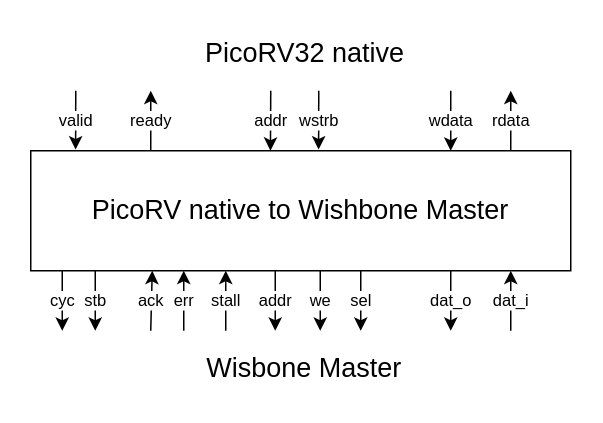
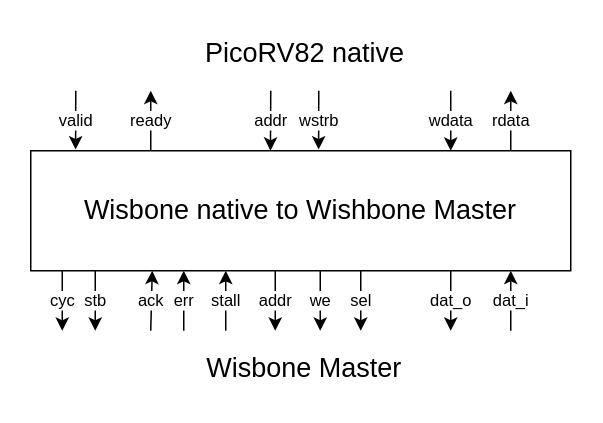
  <mxCell id="0" />
  <mxCell id="1" parent="0" />
  <mxCell id="2" value="valid" style="endArrow=classic;html=1;rounded=0;entryX=0.068;entryY=-0.013;entryDx=0;entryDy=0;entryPerimeter=0;" edge="1" parent="1"><mxGeometry width="50" height="50" relative="1" as="geometry"><mxPoint x="50" y="60" as="sourcePoint" /><mxPoint x="49.92" y="99.22" as="targetPoint" /></mxGeometry></mxCell>
  <mxCell id="3" value="ready" style="endArrow=classic;html=1;rounded=0;" edge="1" parent="1"><mxGeometry width="50" height="50" relative="1" as="geometry"><mxPoint x="100" y="100" as="sourcePoint" /><mxPoint x="100" y="60" as="targetPoint" /></mxGeometry></mxCell>
  <mxCell id="4" value="addr" style="endArrow=classic;html=1;rounded=0;entryX=0.295;entryY=0;entryDx=0;entryDy=0;entryPerimeter=0;" edge="1" parent="1"><mxGeometry width="50" height="50" relative="1" as="geometry"><mxPoint x="180" y="60" as="sourcePoint" /><mxPoint x="179.8" y="100" as="targetPoint" /></mxGeometry></mxCell>
  <mxCell id="5" value="wdata" style="endArrow=classic;html=1;rounded=0;" edge="1" parent="1"><mxGeometry width="50" height="50" relative="1" as="geometry"><mxPoint x="300" y="60" as="sourcePoint" /><mxPoint x="300" y="100" as="targetPoint" /></mxGeometry></mxCell>
  <mxCell id="6" value="rdata" style="endArrow=classic;html=1;rounded=0;" edge="1" parent="1"><mxGeometry width="50" height="50" relative="1" as="geometry"><mxPoint x="340" y="100" as="sourcePoint" /><mxPoint x="340" y="60" as="targetPoint" /></mxGeometry></mxCell>
  <mxCell id="7" value="wstrb" style="endArrow=classic;html=1;rounded=0;entryX=0.368;entryY=-0.013;entryDx=0;entryDy=0;entryPerimeter=0;" edge="1" parent="1"><mxGeometry width="50" height="50" relative="1" as="geometry"><mxPoint x="212" y="60" as="sourcePoint" /><mxPoint x="211.92" y="99.22" as="targetPoint" /></mxGeometry></mxCell>
  <mxCell id="8" value="cyc" style="endArrow=classic;html=1;rounded=0;" edge="1" parent="1"><mxGeometry width="50" height="50" relative="1" as="geometry"><mxPoint x="41" y="180" as="sourcePoint" /><mxPoint x="41" y="220" as="targetPoint" /></mxGeometry></mxCell>
  <mxCell id="9" value="stb" style="endArrow=classic;html=1;rounded=0;" edge="1" parent="1"><mxGeometry width="50" height="50" relative="1" as="geometry"><mxPoint x="63" y="180" as="sourcePoint" /><mxPoint x="63" y="220" as="targetPoint" /></mxGeometry></mxCell>
  <mxCell id="10" value="addr" style="endArrow=classic;html=1;rounded=0;" edge="1" parent="1"><mxGeometry width="50" height="50" relative="1" as="geometry"><mxPoint x="183" y="180" as="sourcePoint" /><mxPoint x="183" y="220" as="targetPoint" /></mxGeometry></mxCell>
  <mxCell id="11" value="dat_o" style="endArrow=classic;html=1;rounded=0;" edge="1" parent="1"><mxGeometry width="50" height="50" relative="1" as="geometry"><mxPoint x="300" y="180" as="sourcePoint" /><mxPoint x="300" y="220" as="targetPoint" /></mxGeometry></mxCell>
  <mxCell id="12" value="dat_i" style="endArrow=classic;html=1;rounded=0;" edge="1" parent="1"><mxGeometry width="50" height="50" relative="1" as="geometry"><mxPoint x="340" y="220" as="sourcePoint" /><mxPoint x="340" y="180" as="targetPoint" /></mxGeometry></mxCell>
  <mxCell id="13" value="ack" style="endArrow=classic;html=1;rounded=0;" edge="1" parent="1"><mxGeometry width="50" height="50" relative="1" as="geometry"><mxPoint x="100" y="220" as="sourcePoint" /><mxPoint x="101" y="180" as="targetPoint" /></mxGeometry></mxCell>
  <mxCell id="14" value="err" style="endArrow=classic;html=1;rounded=0;" edge="1" parent="1"><mxGeometry width="50" height="50" relative="1" as="geometry"><mxPoint x="122" y="220" as="sourcePoint" /><mxPoint x="122" y="180" as="targetPoint" /></mxGeometry></mxCell>
  <mxCell id="15" value="we" style="endArrow=classic;html=1;rounded=0;" edge="1" parent="1"><mxGeometry width="50" height="50" relative="1" as="geometry"><mxPoint x="213" y="180" as="sourcePoint" /><mxPoint x="213" y="220" as="targetPoint" /></mxGeometry></mxCell>
  <mxCell id="16" value="stall" style="endArrow=classic;html=1;rounded=0;" edge="1" parent="1"><mxGeometry width="50" height="50" relative="1" as="geometry"><mxPoint x="150" y="220" as="sourcePoint" /><mxPoint x="150" y="180" as="targetPoint" /></mxGeometry></mxCell>
  <mxCell id="17" value="sel" style="endArrow=classic;html=1;rounded=0;" edge="1" parent="1"><mxGeometry width="50" height="50" relative="1" as="geometry"><mxPoint x="240" y="180" as="sourcePoint" /><mxPoint x="240" y="220" as="targetPoint" /></mxGeometry></mxCell>
- <mxCell id="18" value="PicoRV32 native" style="text;html=1;strokeColor=none;fillColor=none;align=center;verticalAlign=middle;whiteSpace=wrap;rounded=0;fontSize=18;" vertex="1" parent="1"><mxGeometry x="127.5" y="20" width="150" height="30" as="geometry" /></mxCell>
+ <mxCell id="18" value="PicoRV82 native" style="text;html=1;strokeColor=none;fillColor=none;align=center;verticalAlign=middle;whiteSpace=wrap;rounded=0;fontSize=18;" vertex="1" parent="1"><mxGeometry x="127.5" y="20" width="150" height="30" as="geometry" /></mxCell>
  <mxCell id="19" value="Wisbone Master" style="text;html=1;strokeColor=none;fillColor=none;align=center;verticalAlign=middle;whiteSpace=wrap;rounded=0;fontSize=18;" vertex="1" parent="1"><mxGeometry x="125" y="230" width="155" height="30" as="geometry" /></mxCell>
- <mxCell id="20" value="PicoRV native to Wishbone Master" style="rounded=0;whiteSpace=wrap;html=1;fontSize=18;" vertex="1" parent="1"><mxGeometry x="20" y="100" width="360" height="80" as="geometry" /></mxCell>
+ <mxCell id="20" value="Wisbone native to Wishbone Master" style="rounded=0;whiteSpace=wrap;html=1;fontSize=18;" vertex="1" parent="1"><mxGeometry x="20" y="100" width="360" height="80" as="geometry" /></mxCell>
